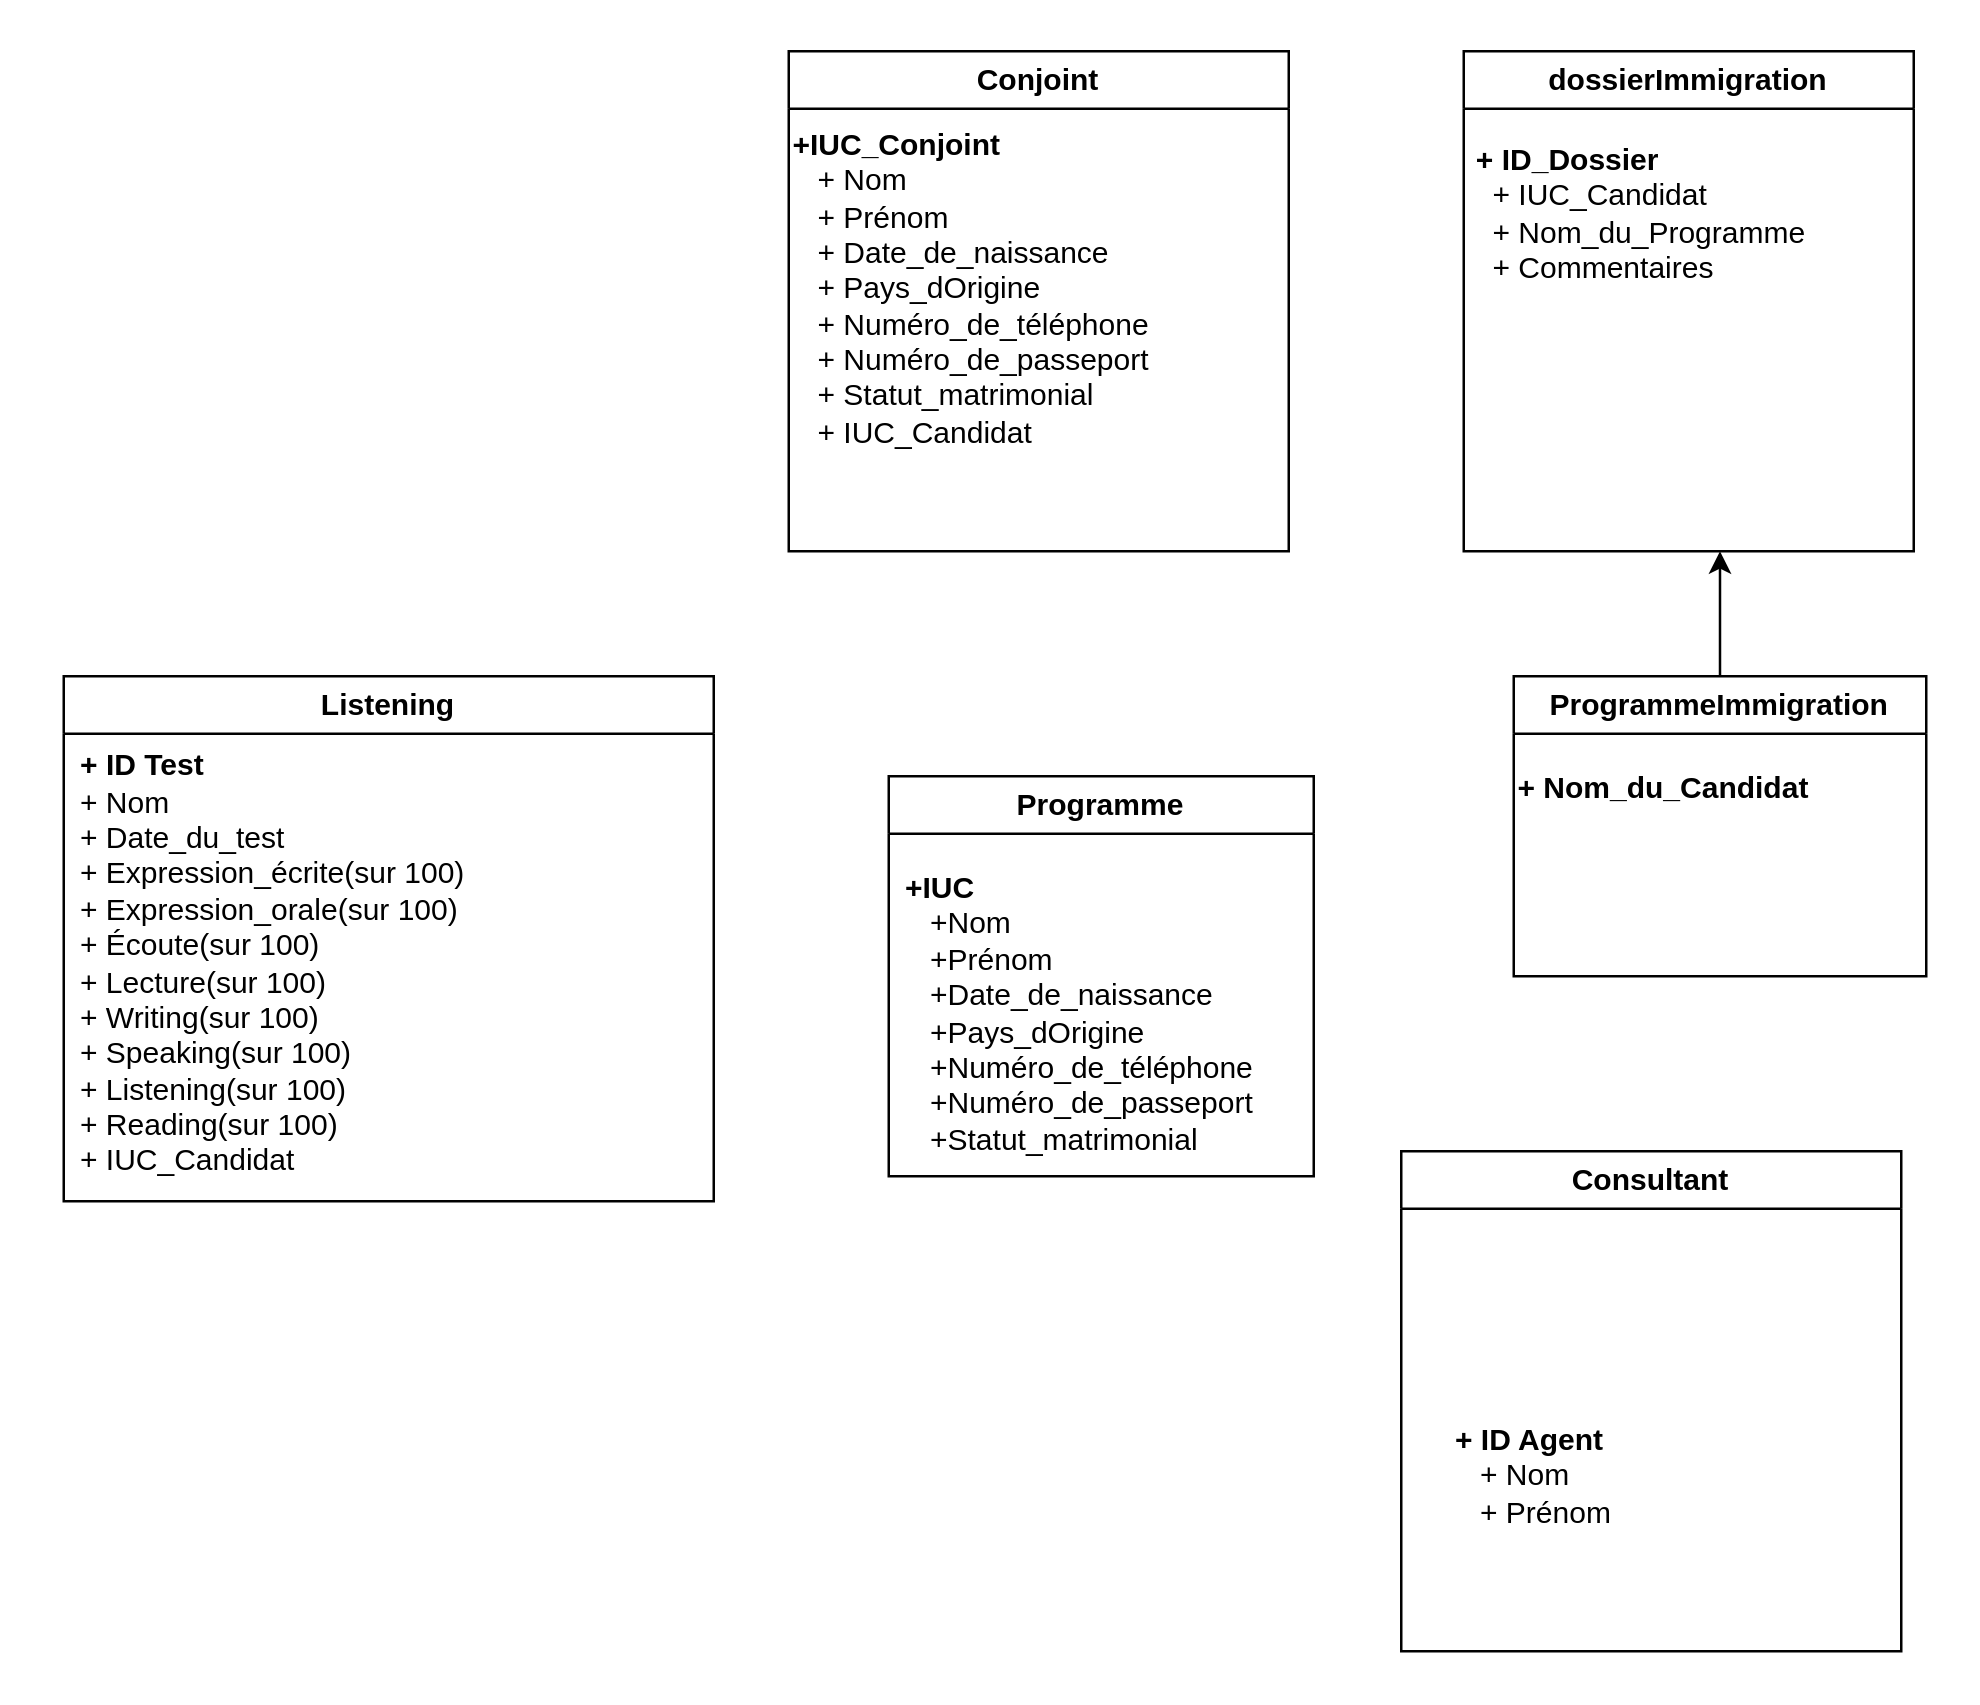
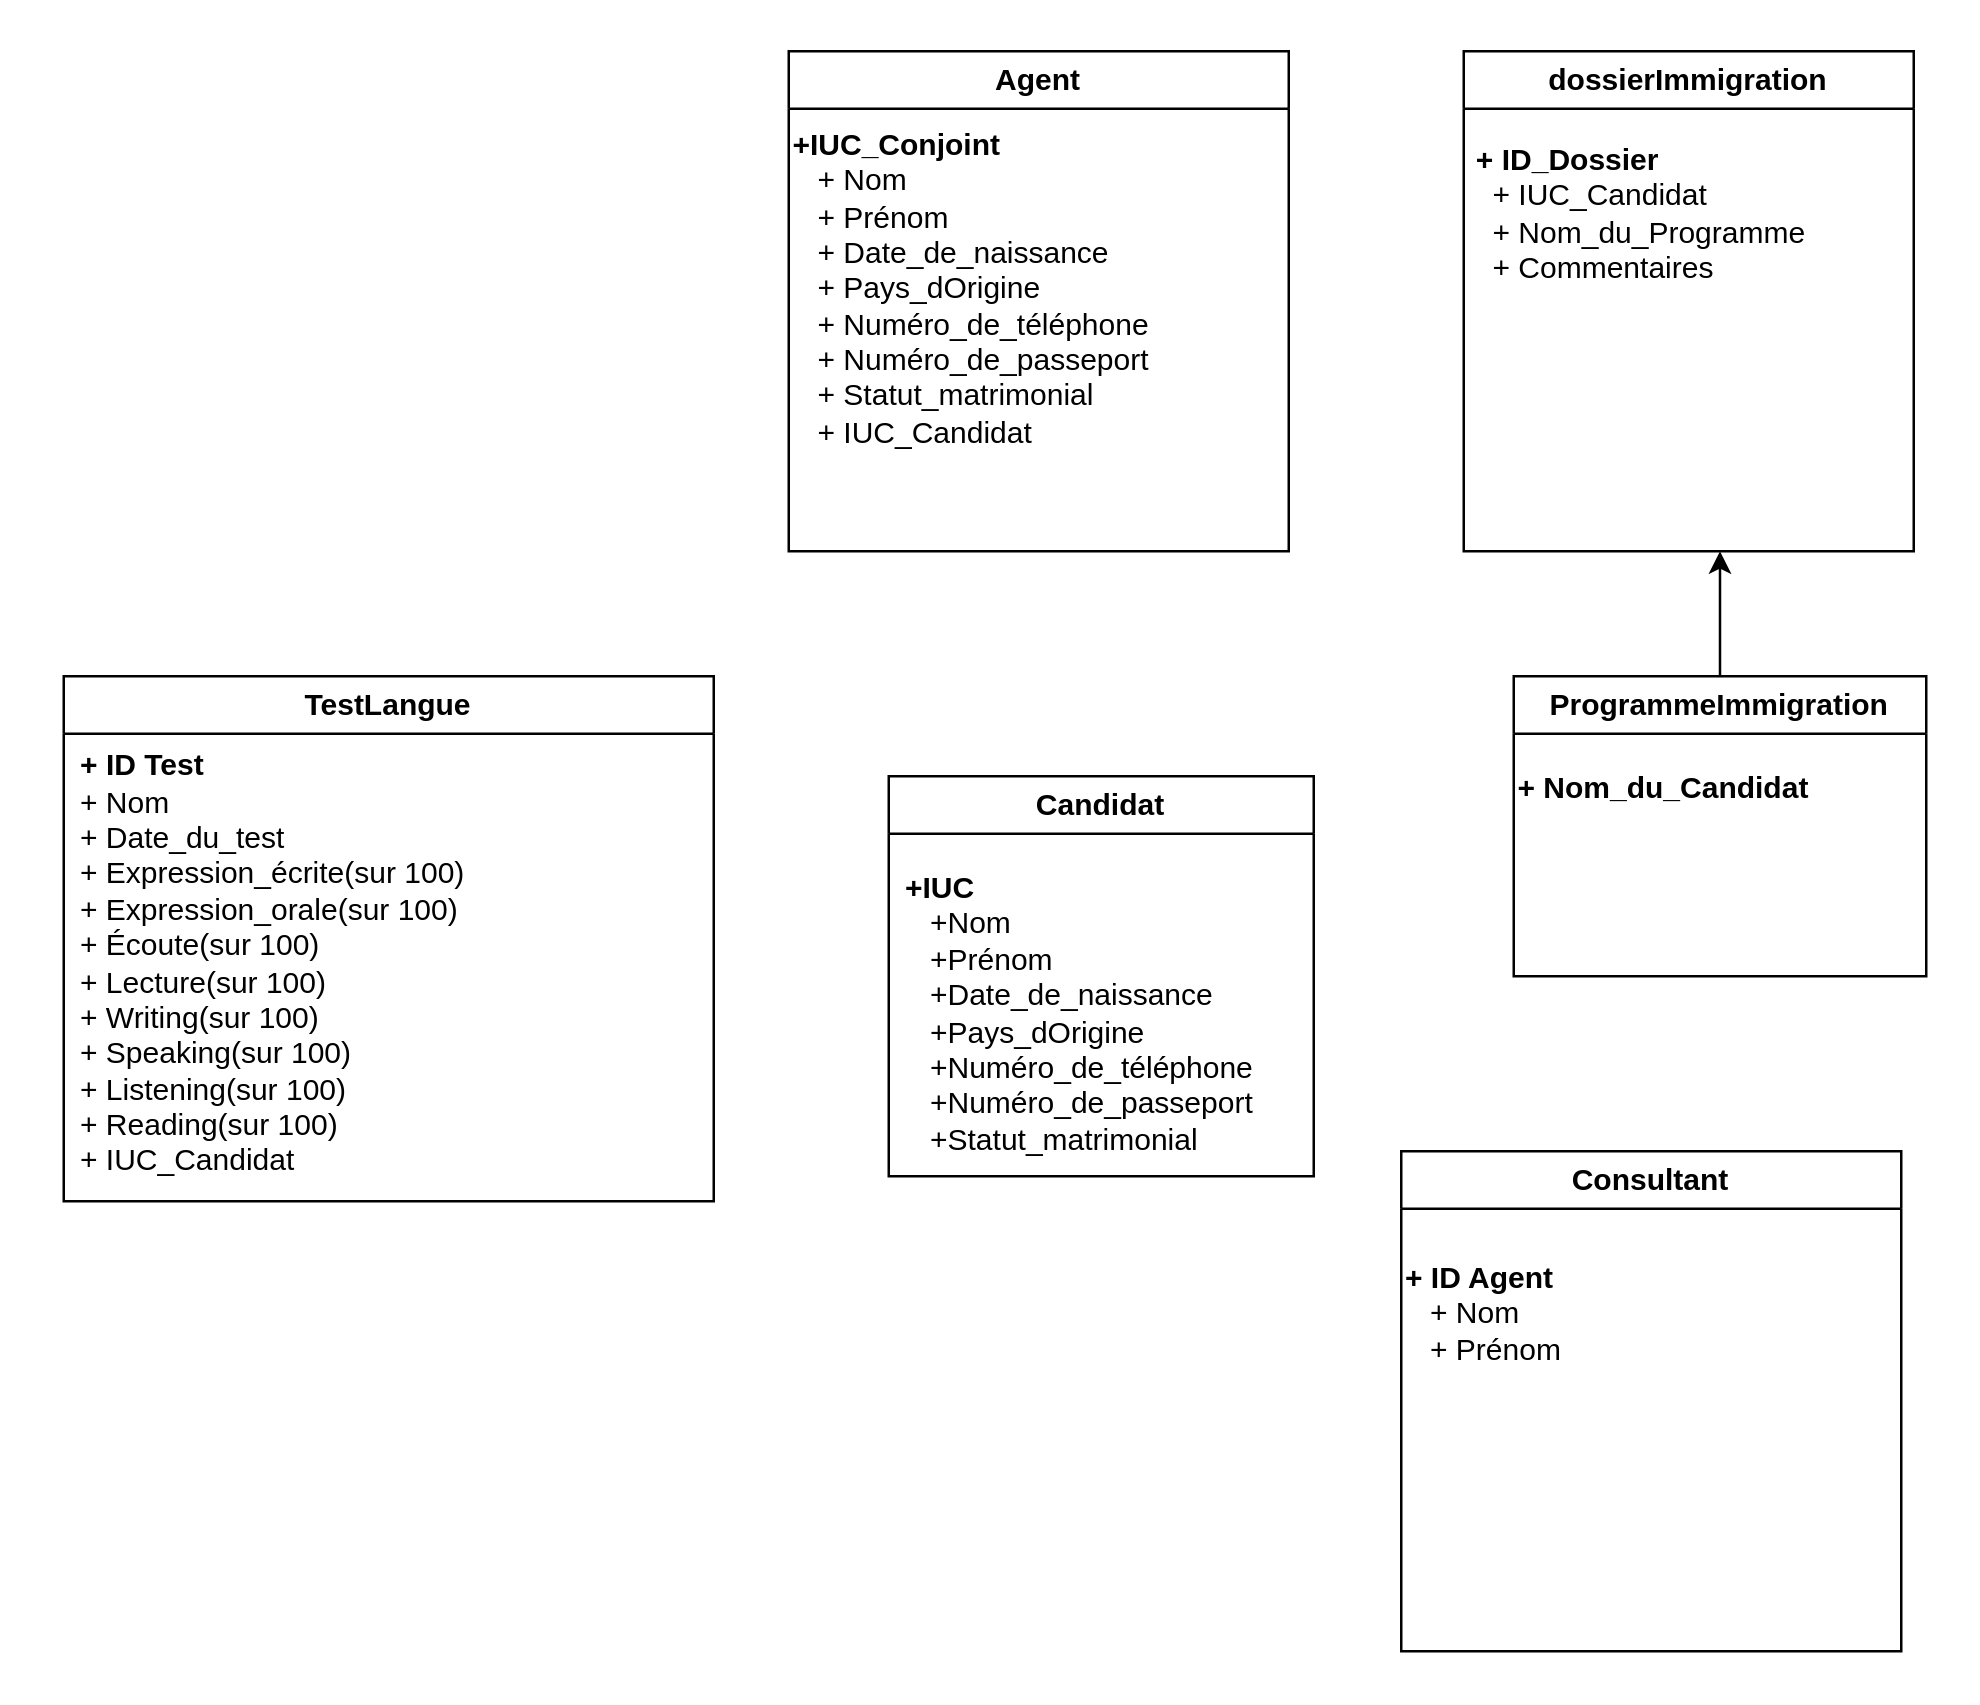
  <mxCell id="0" />
  <mxCell id="1" parent="0" />
  <mxCell id="2" style="edgeStyle=orthogonalEdgeStyle;rounded=0;orthogonalLoop=1;jettySize=auto;html=1;" edge="1" parent="1" source="3"><mxGeometry relative="1" as="geometry"><mxPoint x="687.5" y="220" as="targetPoint" /></mxGeometry></mxCell>
  <mxCell id="3" value="ProgrammeImmigration" style="swimlane;whiteSpace=wrap;html=1;startSize=23;" vertex="1" parent="1"><mxGeometry x="605" y="270" width="165" height="120" as="geometry" /></mxCell>
  <mxCell id="4" value="&lt;b&gt;+ Nom_du_Candidat&lt;/b&gt;" style="text;html=1;align=left;verticalAlign=middle;resizable=0;points=[];autosize=1;strokeColor=none;fillColor=none;" vertex="1" parent="3"><mxGeometry y="30" width="160" height="30" as="geometry" /></mxCell>
- <mxCell id="5" value="Programme" style="swimlane;whiteSpace=wrap;html=1;" vertex="1" parent="1"><mxGeometry x="355" y="310" width="170" height="160" as="geometry" /></mxCell>
+ <mxCell id="5" value="Candidat" style="swimlane;whiteSpace=wrap;html=1;" vertex="1" parent="1"><mxGeometry x="355" y="310" width="170" height="160" as="geometry" /></mxCell>
  <mxCell id="6" value="&lt;div&gt;&lt;b&gt;+IUC&lt;/b&gt;&lt;/div&gt;&lt;div&gt;&amp;nbsp; &amp;nbsp;+Nom&lt;/div&gt;&lt;div&gt;&amp;nbsp; &amp;nbsp;+Prénom&lt;/div&gt;&lt;div&gt;&amp;nbsp; &amp;nbsp;+Date_de_naissance&lt;/div&gt;&lt;div&gt;&amp;nbsp; &amp;nbsp;+Pays_dOrigine&lt;/div&gt;&lt;div&gt;&amp;nbsp; &amp;nbsp;+Numéro_de_téléphone&lt;/div&gt;&lt;div&gt;&amp;nbsp; &amp;nbsp;+Numéro_de_passeport&lt;/div&gt;&lt;div&gt;&amp;nbsp; &amp;nbsp;+Statut_matrimonial&lt;/div&gt;" style="text;html=1;align=left;verticalAlign=middle;resizable=0;points=[];autosize=1;strokeColor=none;fillColor=none;" vertex="1" parent="5"><mxGeometry x="5" y="30" width="160" height="130" as="geometry" /></mxCell>
- <mxCell id="7" value="Conjoint" style="swimlane;whiteSpace=wrap;html=1;" vertex="1" parent="1"><mxGeometry x="315" y="20" width="200" height="200" as="geometry" /></mxCell>
+ <mxCell id="7" value="Agent" style="swimlane;whiteSpace=wrap;html=1;" vertex="1" parent="1"><mxGeometry x="315" y="20" width="200" height="200" as="geometry" /></mxCell>
  <mxCell id="8" value="&lt;div&gt;&lt;b&gt;+IUC_Conjoint&lt;/b&gt;&lt;/div&gt;&lt;div&gt;&amp;nbsp; &amp;nbsp;+ Nom&lt;/div&gt;&lt;div&gt;&amp;nbsp; &amp;nbsp;+ Prénom&lt;/div&gt;&lt;div&gt;&amp;nbsp; &amp;nbsp;+ Date_de_naissance&lt;/div&gt;&lt;div&gt;&amp;nbsp; &amp;nbsp;+ Pays_dOrigine&lt;/div&gt;&lt;div&gt;&amp;nbsp; &amp;nbsp;+ Numéro_de_téléphone&lt;/div&gt;&lt;div&gt;&amp;nbsp; &amp;nbsp;+ Numéro_de_passeport&lt;/div&gt;&lt;div&gt;&amp;nbsp; &amp;nbsp;+ Statut_matrimonial&lt;/div&gt;&lt;div&gt;&amp;nbsp; &amp;nbsp;+ IUC_Candidat&lt;/div&gt;" style="text;html=1;align=left;verticalAlign=middle;resizable=0;points=[];autosize=1;strokeColor=none;fillColor=none;" vertex="1" parent="7"><mxGeometry y="25" width="170" height="140" as="geometry" /></mxCell>
- <mxCell id="9" value="Listening" style="swimlane;whiteSpace=wrap;html=1;" vertex="1" parent="1"><mxGeometry x="25" y="270" width="260" height="210" as="geometry" /></mxCell>
+ <mxCell id="9" value="TestLangue" style="swimlane;whiteSpace=wrap;html=1;" vertex="1" parent="1"><mxGeometry x="25" y="270" width="260" height="210" as="geometry" /></mxCell>
  <mxCell id="10" value="&lt;div&gt;&amp;nbsp; &amp;nbsp;&lt;b&gt;+ ID Test&lt;/b&gt;&lt;/div&gt;&lt;div&gt;&amp;nbsp; &amp;nbsp;+ Nom&lt;/div&gt;&lt;div&gt;&amp;nbsp; &amp;nbsp;+ Date_du_test&lt;/div&gt;&lt;div&gt;&amp;nbsp; &amp;nbsp;+ Expression_écrite(sur 100)&lt;/div&gt;&lt;div&gt;&amp;nbsp; &amp;nbsp;+ Expression_orale(sur 100)&lt;/div&gt;&lt;div&gt;&amp;nbsp; &amp;nbsp;+ Écoute(sur 100)&lt;/div&gt;&lt;div&gt;&amp;nbsp; &amp;nbsp;+ Lecture(sur 100)&lt;/div&gt;&lt;div&gt;&amp;nbsp; &amp;nbsp;+ Writing(sur 100)&lt;/div&gt;&lt;div&gt;&amp;nbsp; &amp;nbsp;+ Speaking(sur 100)&lt;/div&gt;&lt;div&gt;&amp;nbsp; &amp;nbsp;+ Listening(sur 100)&lt;/div&gt;&lt;div&gt;&amp;nbsp; &amp;nbsp;+ Reading(sur 100)&lt;/div&gt;&lt;div&gt;&amp;nbsp; &amp;nbsp;+ IUC_Candidat&lt;/div&gt;" style="text;html=1;align=left;verticalAlign=middle;resizable=0;points=[];autosize=1;strokeColor=none;fillColor=none;" vertex="1" parent="9"><mxGeometry x="-5" y="20" width="190" height="190" as="geometry" /></mxCell>
  <mxCell id="11" value="Consultant" style="swimlane;whiteSpace=wrap;html=1;" vertex="1" parent="1"><mxGeometry x="560" y="460" width="200" height="200" as="geometry" /></mxCell>
- <mxCell id="12" value="&lt;div&gt;&lt;b&gt;+ ID Agent&lt;/b&gt;&lt;/div&gt;&lt;div&gt;&amp;nbsp; &amp;nbsp;+ Nom&lt;/div&gt;&lt;div&gt;&amp;nbsp; &amp;nbsp;+ Prénom&lt;/div&gt;" style="text;html=1;align=left;verticalAlign=middle;resizable=0;points=[];autosize=1;strokeColor=none;fillColor=none;" vertex="1" parent="11"><mxGeometry x="20" y="100" width="90" height="60" as="geometry" /></mxCell>
+ <mxCell id="12" value="&lt;div&gt;&lt;b&gt;+ ID Agent&lt;/b&gt;&lt;/div&gt;&lt;div&gt;&amp;nbsp; &amp;nbsp;+ Nom&lt;/div&gt;&lt;div&gt;&amp;nbsp; &amp;nbsp;+ Prénom&lt;/div&gt;" style="text;html=1;align=left;verticalAlign=middle;resizable=0;points=[];autosize=1;strokeColor=none;fillColor=none;" vertex="1" parent="11"><mxGeometry y="35" width="90" height="60" as="geometry" /></mxCell>
  <mxCell id="13" value=" dossierImmigration" style="swimlane;whiteSpace=wrap;html=1;" vertex="1" parent="1"><mxGeometry x="585" y="20" width="180" height="200" as="geometry" /></mxCell>
  <mxCell id="14" value="&lt;div&gt;&amp;nbsp;&lt;b&gt;+ ID_Dossier&amp;nbsp;&lt;/b&gt;&lt;/div&gt;&lt;div&gt;&amp;nbsp; &amp;nbsp;+ IUC_Candidat&amp;nbsp;&lt;/div&gt;&lt;div&gt;&amp;nbsp; &amp;nbsp;+ Nom_du_Programme&amp;nbsp;&lt;/div&gt;&lt;div&gt;&amp;nbsp; &amp;nbsp;+ Commentaires&lt;/div&gt;" style="text;html=1;align=left;verticalAlign=middle;resizable=0;points=[];autosize=1;strokeColor=none;fillColor=none;" vertex="1" parent="13"><mxGeometry y="30" width="160" height="70" as="geometry" /></mxCell>
